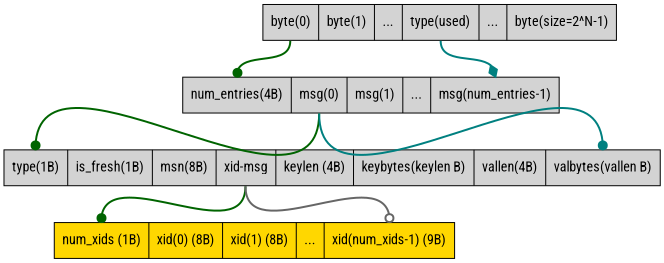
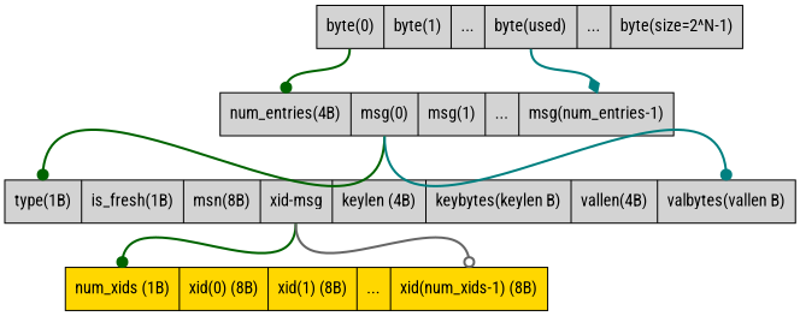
  digraph {
    fontname="Roboto Condensed"
    rankdir=TB
    node [fillcolor=lightgrey fontname="Roboto Condensed" shape=record style=filled]
    edge [arrowhead=dot color=darkgreen fontname="Roboto Condensed" headport=head style=bold tailport=msg0]
-   n1 [label="<head> byte(0)|byte(1)|...|<tail> type(used)|...|byte(size=2^N-1)"]
+   n1 [label="<head> byte(0)|byte(1)|...|<tail> byte(used)|...|byte(size=2^N-1)"]
    n2 [label="<head> num_entries(4B) | <msg0> msg(0) | msg(1) | ... |<tail> msg(num_entries-1) "]
    n3 [label="<head> type(1B) | is_fresh(1B) | msn(8B) |  <xidbytes> xid-msg | keylen (4B)| keybytes(keylen B) | vallen(4B) | <tail> valbytes(vallen B) "]
-   n4 [fillcolor=gold label="<head> num_xids (1B) | xid(0) (8B) | xid(1)  (8B) | ... | <tail> xid(num_xids-1) (9B)"]
+   n4 [fillcolor=gold label="<head> num_xids (1B) | xid(0) (8B) | xid(1)  (8B) | ... | <tail> xid(num_xids-1) (8B)"]
    n1 -> n2 [tailport=head]
    n1 -> n2 [arrowhead=diamond color=teal headport=tail tailport=tail]
    n2 -> n3
    n2 -> n3 [color=teal headport=tail]
    n3 -> n4 [tailport=xidbytes]
    n3 -> n4 [arrowhead=odot color=gray40 headport=tail tailport=xidbytes]
  }
